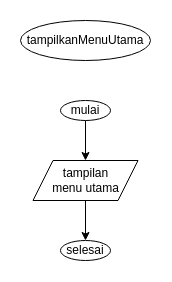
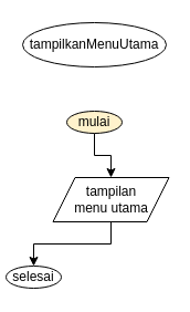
  <mxCell id="0" />
  <mxCell id="1" parent="0" />
  <mxCell id="2" value="tampilkanMenuUtama" style="ellipse;whiteSpace=wrap;html=1;" vertex="1" parent="1"><mxGeometry x="20" y="20" width="130" height="40" as="geometry" /></mxCell>
  <mxCell id="3" value="" style="edgeStyle=orthogonalEdgeStyle;rounded=0;orthogonalLoop=1;jettySize=auto;html=1;" edge="1" parent="1" source="4" target="6"><mxGeometry relative="1" as="geometry" /></mxCell>
- <mxCell id="4" value="mulai" style="ellipse;whiteSpace=wrap;html=1;" vertex="1" parent="1"><mxGeometry x="60" y="100" width="50" height="20" as="geometry" /></mxCell>
+ <mxCell id="4" value="mulai" style="ellipse;whiteSpace=wrap;html=1;fillColor=#fff2cc;" vertex="1" parent="1"><mxGeometry x="60" y="100" width="50" height="20" as="geometry" /></mxCell>
  <mxCell id="5" value="" style="edgeStyle=orthogonalEdgeStyle;rounded=0;orthogonalLoop=1;jettySize=auto;html=1;" edge="1" parent="1" source="6" target="7"><mxGeometry relative="1" as="geometry" /></mxCell>
- <mxCell id="6" value="tampilan&lt;div&gt;menu utama&lt;/div&gt;" style="shape=parallelogram;perimeter=parallelogramPerimeter;whiteSpace=wrap;html=1;fixedSize=1;" vertex="1" parent="1"><mxGeometry x="32.5" y="160" width="105" height="40" as="geometry" /></mxCell>
- <mxCell id="7" value="selesai" style="ellipse;whiteSpace=wrap;html=1;" vertex="1" parent="1"><mxGeometry x="60" y="240" width="50" height="20" as="geometry" /></mxCell>
+ <mxCell id="6" value="tampilan&lt;div&gt;menu utama&lt;/div&gt;" style="shape=parallelogram;perimeter=parallelogramPerimeter;whiteSpace=wrap;html=1;fixedSize=1;" vertex="1" parent="1"><mxGeometry x="47.5" y="160" width="105" height="40" as="geometry" /></mxCell>
+ <mxCell id="7" value="selesai" style="ellipse;whiteSpace=wrap;html=1;" vertex="1" parent="1"><mxGeometry x="5" y="240" width="50" height="20" as="geometry" /></mxCell>
